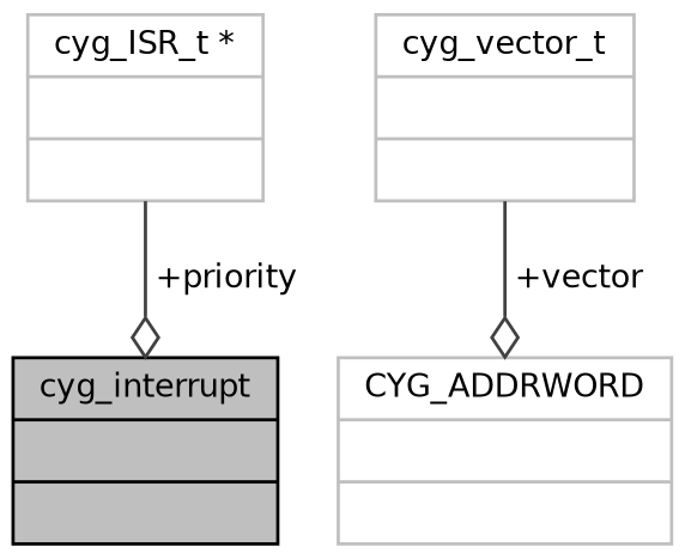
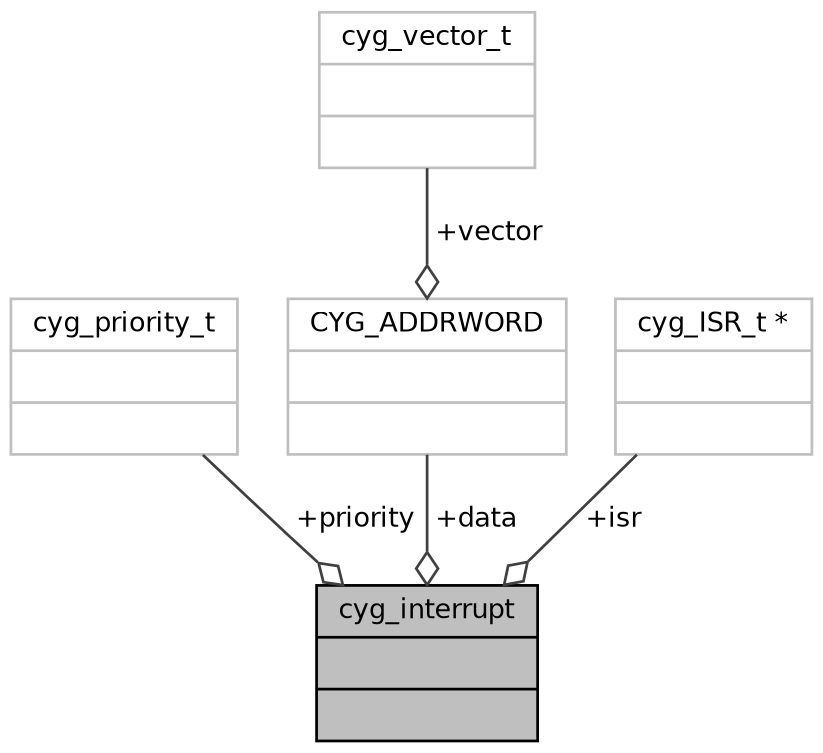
  digraph {
    node [color=grey75 fillcolor=white fontname=Helvetica fontsize=10 shape=record style=filled]
    edge [arrowhead=odiamond color=grey25 fontname=Helvetica fontsize=10 labelfontname=Helvetica labelfontsize=10 style=solid]
    n1 [color=black fillcolor=grey75 fontcolor=black height=0.2 label="{cyg_interrupt\n||}" width=0.4]
+   n2 [height=0.2 label="{cyg_priority_t\n||}" width=0.4]
    n3 [height=0.2 label="{cyg_vector_t\n||}" width=0.4]
    n4 [height=0.2 label="{CYG_ADDRWORD\n||}" width=0.4]
    n5 [height=0.2 label="{cyg_ISR_t *\n||}" width=0.4]
+   n2 -> n1 [label=" +priority"]
    n3 -> n4 [label=" +vector"]
-   n5 -> n1 [label=" +priority"]
+   n4 -> n1 [label=" +data"]
+   n5 -> n1 [label=" +isr"]
  }
